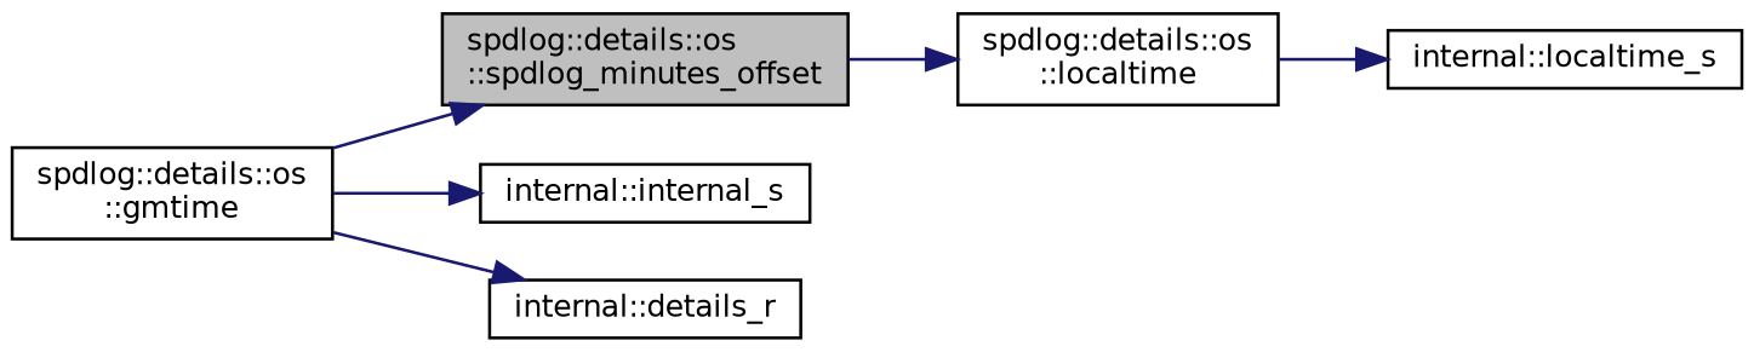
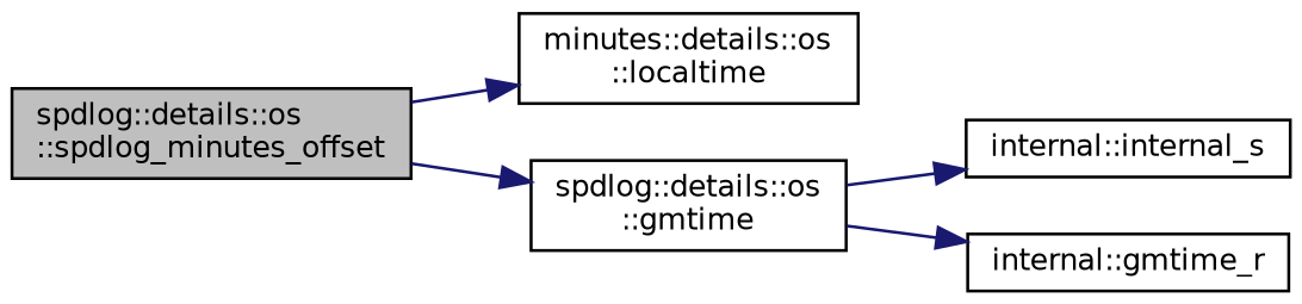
  digraph {
    rankdir=LR
    node [color=black fillcolor=white fontname=Helvetica fontsize=10 shape=record style=filled]
    edge [color=midnightblue fontname=Helvetica fontsize=10 labelfontname=Helvetica labelfontsize=10 style=solid]
    n1 [fillcolor=grey75 fontcolor=black height=0.2 label="spdlog::details::os\l::spdlog_minutes_offset" width=0.4]
-   n2 [height=0.2 label="spdlog::details::os\l::localtime" width=0.4]
+   n2 [height=0.2 label="minutes::details::os\l::localtime" width=0.4]
    n3 [height=0.2 label="spdlog::details::os\l::gmtime" width=0.4]
-   n4 [height=0.2 label="internal::localtime_s" width=0.4]
    n5 [height=0.2 label="internal::internal_s" width=0.4]
-   n6 [height=0.2 label="internal::details_r" width=0.4]
+   n6 [height=0.2 label="internal::gmtime_r" width=0.4]
    n1 -> n2
-   n3 -> n1
-   n2 -> n4
+   n1 -> n3
    n3 -> n5
    n3 -> n6
  }
